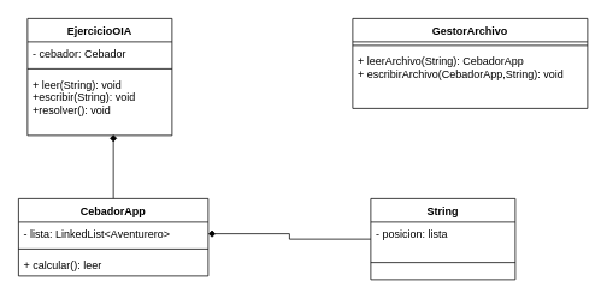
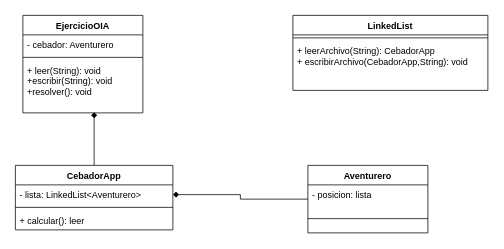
  <mxCell id="0" />
  <mxCell id="1" parent="0" />
- <mxCell id="2" value="GestorArchivo" style="swimlane;fontStyle=1;align=center;verticalAlign=top;childLayout=stackLayout;horizontal=1;startSize=26;horizontalStack=0;resizeParent=1;resizeParentMax=0;resizeLast=0;collapsible=1;marginBottom=0;" vertex="1" parent="1"><mxGeometry x="390" y="20" width="260" height="100" as="geometry" /></mxCell>
+ <mxCell id="2" value="LinkedList" style="swimlane;fontStyle=1;align=center;verticalAlign=top;childLayout=stackLayout;horizontal=1;startSize=26;horizontalStack=0;resizeParent=1;resizeParentMax=0;resizeLast=0;collapsible=1;marginBottom=0;" vertex="1" parent="1"><mxGeometry x="390" y="20" width="260" height="100" as="geometry" /></mxCell>
  <mxCell id="3" value="" style="line;strokeWidth=1;fillColor=none;align=left;verticalAlign=middle;spacingTop=-1;spacingLeft=3;spacingRight=3;rotatable=0;labelPosition=right;points=[];portConstraint=eastwest;" vertex="1" parent="2"><mxGeometry y="26" width="260" height="8" as="geometry" /></mxCell>
  <mxCell id="4" value="+ leerArchivo(String): CebadorApp&#10;+ escribirArchivo(CebadorApp,String): void" style="text;strokeColor=none;fillColor=none;align=left;verticalAlign=top;spacingLeft=4;spacingRight=4;overflow=hidden;rotatable=0;points=[[0,0.5],[1,0.5]];portConstraint=eastwest;" vertex="1" parent="2"><mxGeometry y="34" width="260" height="66" as="geometry" /></mxCell>
  <mxCell id="5" style="edgeStyle=orthogonalEdgeStyle;rounded=0;orthogonalLoop=1;jettySize=auto;html=1;entryX=0.594;entryY=0.986;entryDx=0;entryDy=0;entryPerimeter=0;endArrow=diamond;endFill=1;" edge="1" parent="1" source="6" target="17"><mxGeometry relative="1" as="geometry" /></mxCell>
  <mxCell id="6" value="CebadorApp" style="swimlane;fontStyle=1;align=center;verticalAlign=top;childLayout=stackLayout;horizontal=1;startSize=26;horizontalStack=0;resizeParent=1;resizeParentMax=0;resizeLast=0;collapsible=1;marginBottom=0;" vertex="1" parent="1"><mxGeometry x="20" y="220" width="210" height="86" as="geometry" /></mxCell>
  <mxCell id="7" value="- lista: LinkedList&lt;Aventurero&gt;" style="text;strokeColor=none;fillColor=none;align=left;verticalAlign=top;spacingLeft=4;spacingRight=4;overflow=hidden;rotatable=0;points=[[0,0.5],[1,0.5]];portConstraint=eastwest;" vertex="1" parent="6"><mxGeometry y="26" width="210" height="26" as="geometry" /></mxCell>
  <mxCell id="8" value="" style="line;strokeWidth=1;fillColor=none;align=left;verticalAlign=middle;spacingTop=-1;spacingLeft=3;spacingRight=3;rotatable=0;labelPosition=right;points=[];portConstraint=eastwest;" vertex="1" parent="6"><mxGeometry y="52" width="210" height="8" as="geometry" /></mxCell>
  <mxCell id="9" value="+ calcular(): leer" style="text;strokeColor=none;fillColor=none;align=left;verticalAlign=top;spacingLeft=4;spacingRight=4;overflow=hidden;rotatable=0;points=[[0,0.5],[1,0.5]];portConstraint=eastwest;" vertex="1" parent="6"><mxGeometry y="60" width="210" height="26" as="geometry" /></mxCell>
  <mxCell id="10" style="edgeStyle=orthogonalEdgeStyle;rounded=0;orthogonalLoop=1;jettySize=auto;html=1;entryX=1;entryY=0.5;entryDx=0;entryDy=0;endArrow=diamond;endFill=1;" edge="1" parent="1" source="11" target="7"><mxGeometry relative="1" as="geometry" /></mxCell>
- <mxCell id="11" value="String" style="swimlane;fontStyle=1;align=center;verticalAlign=top;childLayout=stackLayout;horizontal=1;startSize=26;horizontalStack=0;resizeParent=1;resizeParentMax=0;resizeLast=0;collapsible=1;marginBottom=0;" vertex="1" parent="1"><mxGeometry x="410" y="220" width="160" height="90" as="geometry" /></mxCell>
+ <mxCell id="11" value="Aventurero" style="swimlane;fontStyle=1;align=center;verticalAlign=top;childLayout=stackLayout;horizontal=1;startSize=26;horizontalStack=0;resizeParent=1;resizeParentMax=0;resizeLast=0;collapsible=1;marginBottom=0;" vertex="1" parent="1"><mxGeometry x="410" y="220" width="160" height="90" as="geometry" /></mxCell>
  <mxCell id="12" value="- posicion: lista" style="text;strokeColor=none;fillColor=none;align=left;verticalAlign=top;spacingLeft=4;spacingRight=4;overflow=hidden;rotatable=0;points=[[0,0.5],[1,0.5]];portConstraint=eastwest;" vertex="1" parent="11"><mxGeometry y="26" width="160" height="26" as="geometry" /></mxCell>
  <mxCell id="13" value="" style="line;strokeWidth=1;fillColor=none;align=left;verticalAlign=middle;spacingTop=-1;spacingLeft=3;spacingRight=3;rotatable=0;labelPosition=right;points=[];portConstraint=eastwest;" vertex="1" parent="11"><mxGeometry y="52" width="160" height="38" as="geometry" /></mxCell>
  <mxCell id="14" value="EjercicioOIA" style="swimlane;fontStyle=1;align=center;verticalAlign=top;childLayout=stackLayout;horizontal=1;startSize=26;horizontalStack=0;resizeParent=1;resizeParentMax=0;resizeLast=0;collapsible=1;marginBottom=0;" vertex="1" parent="1"><mxGeometry x="30" y="20" width="160" height="130" as="geometry" /></mxCell>
- <mxCell id="15" value="- cebador: Cebador" style="text;strokeColor=none;fillColor=none;align=left;verticalAlign=top;spacingLeft=4;spacingRight=4;overflow=hidden;rotatable=0;points=[[0,0.5],[1,0.5]];portConstraint=eastwest;" vertex="1" parent="14"><mxGeometry y="26" width="160" height="26" as="geometry" /></mxCell>
+ <mxCell id="15" value="- cebador: Aventurero" style="text;strokeColor=none;fillColor=none;align=left;verticalAlign=top;spacingLeft=4;spacingRight=4;overflow=hidden;rotatable=0;points=[[0,0.5],[1,0.5]];portConstraint=eastwest;" vertex="1" parent="14"><mxGeometry y="26" width="160" height="26" as="geometry" /></mxCell>
  <mxCell id="16" value="" style="line;strokeWidth=1;fillColor=none;align=left;verticalAlign=middle;spacingTop=-1;spacingLeft=3;spacingRight=3;rotatable=0;labelPosition=right;points=[];portConstraint=eastwest;" vertex="1" parent="14"><mxGeometry y="52" width="160" height="8" as="geometry" /></mxCell>
  <mxCell id="17" value="+ leer(String): void&#10;+escribir(String): void&#10;+resolver(): void" style="text;strokeColor=none;fillColor=none;align=left;verticalAlign=top;spacingLeft=4;spacingRight=4;overflow=hidden;rotatable=0;points=[[0,0.5],[1,0.5]];portConstraint=eastwest;" vertex="1" parent="14"><mxGeometry y="60" width="160" height="70" as="geometry" /></mxCell>
